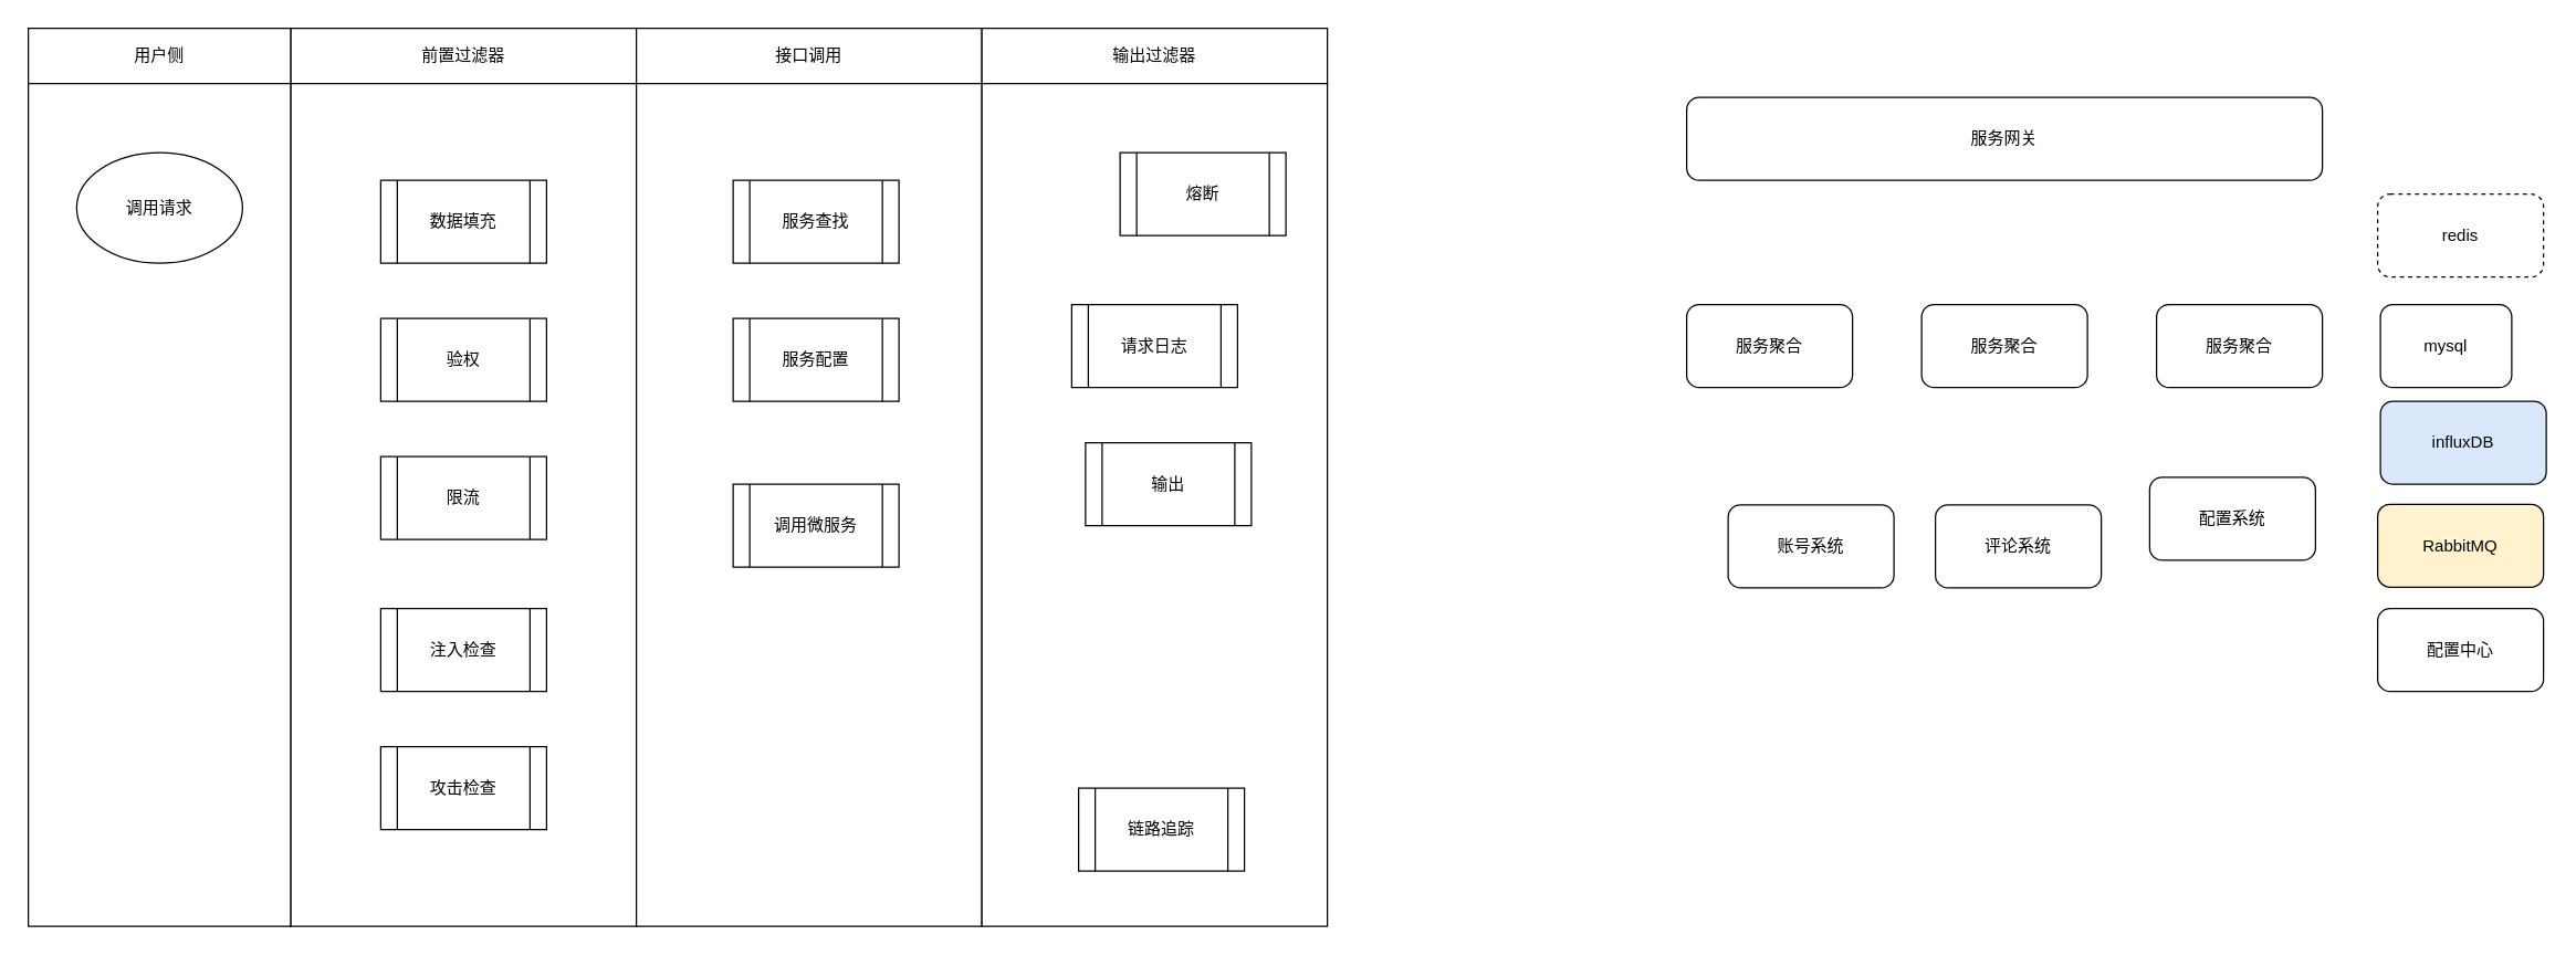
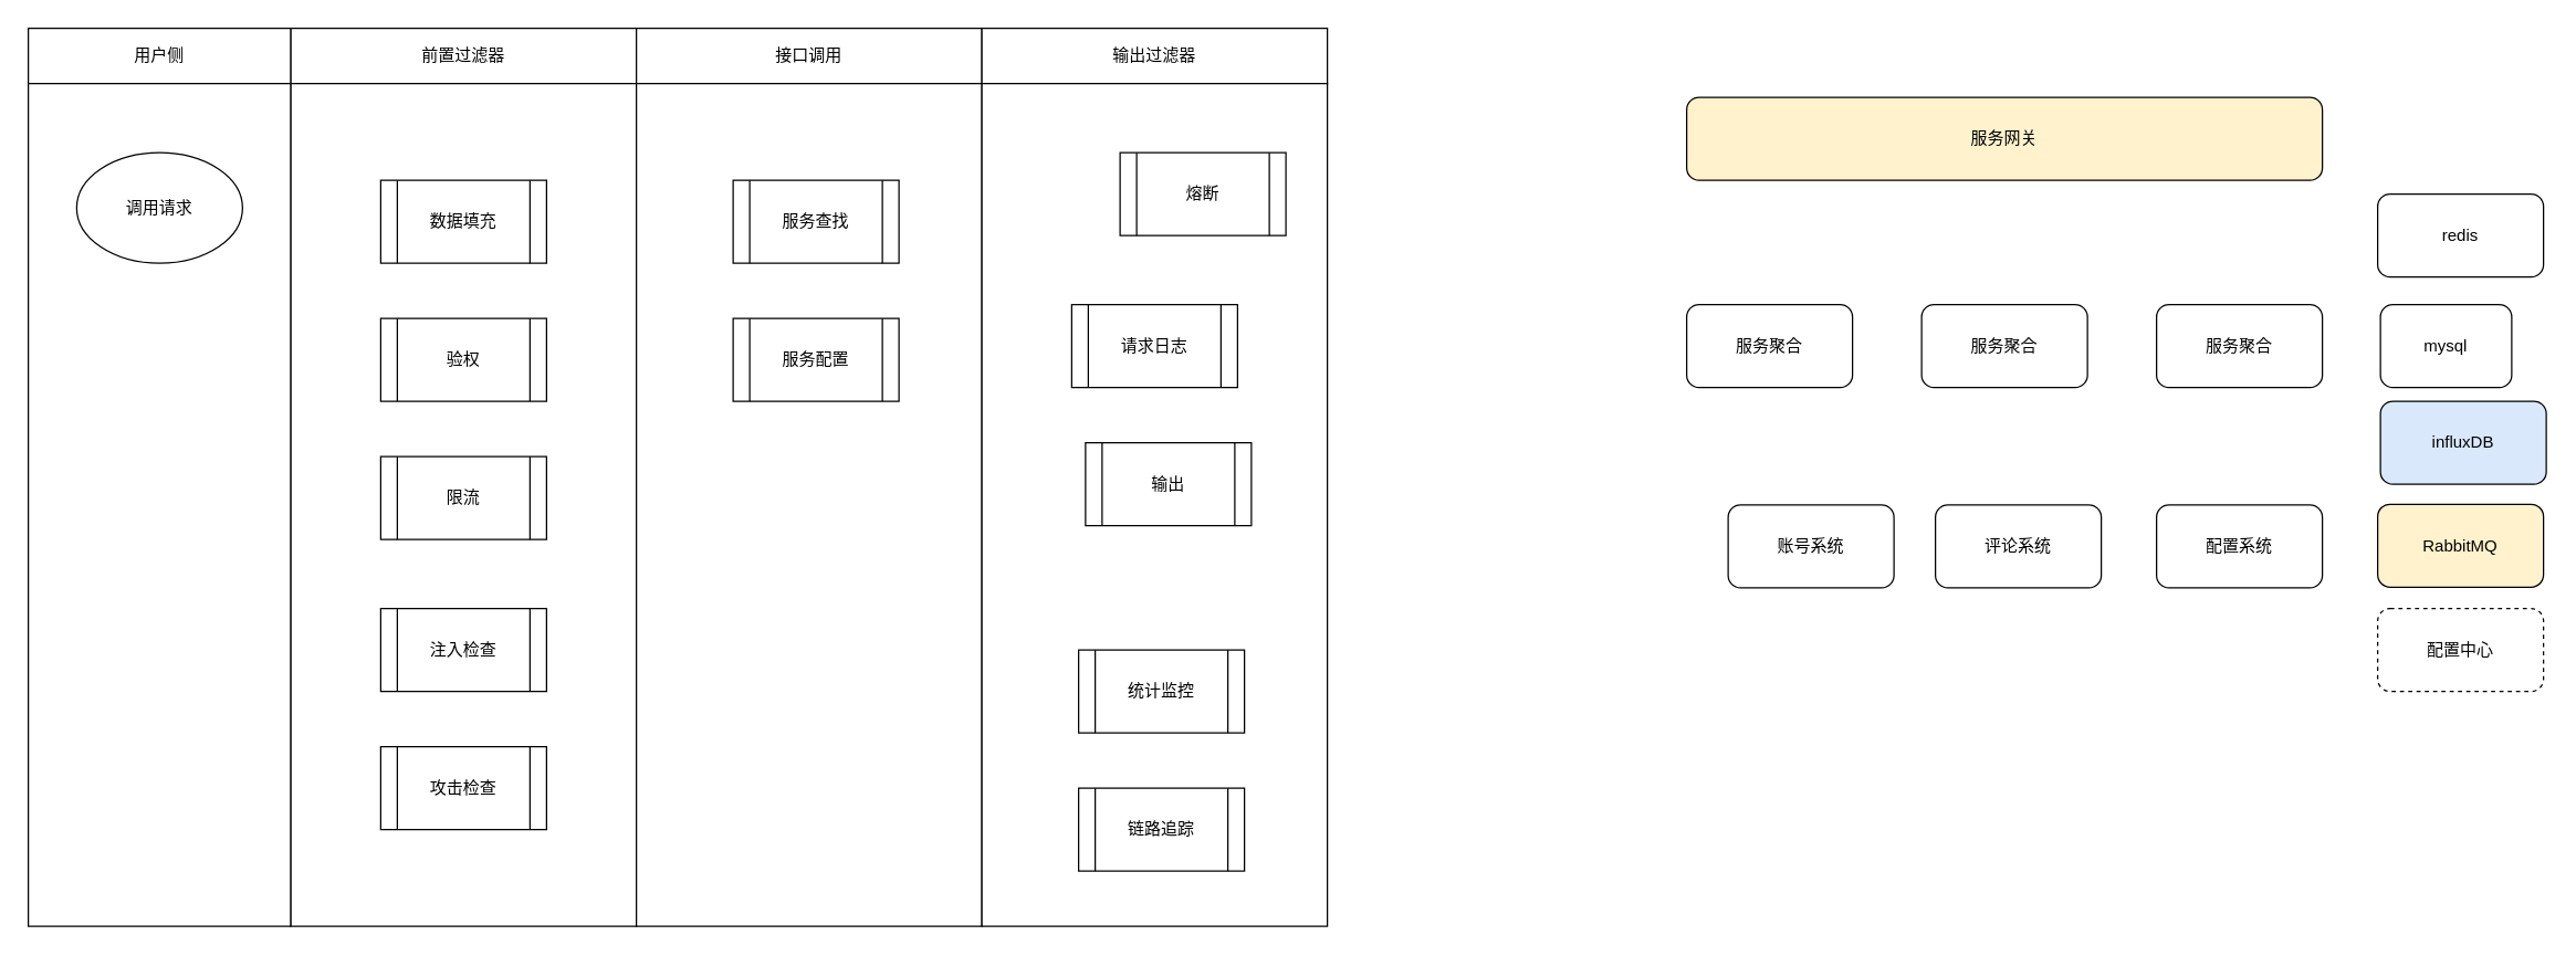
  <mxCell id="0" />
  <mxCell id="1" parent="0" />
  <mxCell id="2" value="" style="group" parent="1" vertex="1" connectable="0"><mxGeometry x="20" y="20" width="940" height="650" as="geometry" /></mxCell>
  <mxCell id="3" value="用户侧" style="rounded=0;whiteSpace=wrap;html=1;" parent="2" vertex="1"><mxGeometry width="190" height="40" as="geometry" /></mxCell>
  <mxCell id="4" value="前置过滤器" style="rounded=0;whiteSpace=wrap;html=1;" parent="2" vertex="1"><mxGeometry x="190" width="250" height="40" as="geometry" /></mxCell>
  <mxCell id="5" value="接口调用" style="rounded=0;whiteSpace=wrap;html=1;" parent="2" vertex="1"><mxGeometry x="440" width="250" height="40" as="geometry" /></mxCell>
  <mxCell id="6" value="输出过滤器" style="rounded=0;whiteSpace=wrap;html=1;" parent="2" vertex="1"><mxGeometry x="690" width="250" height="40" as="geometry" /></mxCell>
  <mxCell id="7" value="" style="rounded=0;whiteSpace=wrap;html=1;" parent="2" vertex="1"><mxGeometry y="40" width="190" height="610" as="geometry" /></mxCell>
  <mxCell id="8" value="" style="rounded=0;whiteSpace=wrap;html=1;" parent="2" vertex="1"><mxGeometry x="190" y="40" width="250" height="610" as="geometry" /></mxCell>
  <mxCell id="9" value="" style="rounded=0;whiteSpace=wrap;html=1;" parent="2" vertex="1"><mxGeometry x="440" y="40" width="250" height="610" as="geometry" /></mxCell>
  <mxCell id="10" value="" style="rounded=0;whiteSpace=wrap;html=1;" parent="2" vertex="1"><mxGeometry x="690" y="40" width="250" height="610" as="geometry" /></mxCell>
  <mxCell id="11" value="调用请求" style="ellipse;whiteSpace=wrap;html=1;" parent="2" vertex="1"><mxGeometry x="35" y="90" width="120" height="80" as="geometry" /></mxCell>
- <mxCell id="12" value="调用微服务" style="shape=process;whiteSpace=wrap;html=1;backgroundOutline=1;" parent="2" vertex="1"><mxGeometry x="510" y="330" width="120" height="60" as="geometry" /></mxCell>
  <mxCell id="13" value="数据填充" style="shape=process;whiteSpace=wrap;html=1;backgroundOutline=1;" parent="2" vertex="1"><mxGeometry x="255" y="110" width="120" height="60" as="geometry" /></mxCell>
  <mxCell id="14" value="验权&lt;span style=&quot;font-family: monospace ; font-size: 0px&quot;&gt;%3CmxGraphModel%3E%3Croot%3E%3CmxCell%20id%3D%220%22%2F%3E%3CmxCell%20id%3D%221%22%20parent%3D%220%22%2F%3E%3CmxCell%20id%3D%222%22%20value%3D%22%E6%95%B0%E6%8D%AE%E5%A1%AB%E5%85%85%22%20style%3D%22shape%3Dprocess%3BwhiteSpace%3Dwrap%3Bhtml%3D1%3BbackgroundOutline%3D1%3B%22%20vertex%3D%221%22%20parent%3D%221%22%3E%3CmxGeometry%20x%3D%22305%22%20y%3D%22200%22%20width%3D%22120%22%20height%3D%2260%22%20as%3D%22geometry%22%2F%3E%3C%2FmxCell%3E%3C%2Froot%3E%3C%2FmxGraphModel%3E&lt;/span&gt;" style="shape=process;whiteSpace=wrap;html=1;backgroundOutline=1;" parent="2" vertex="1"><mxGeometry x="255" y="210" width="120" height="60" as="geometry" /></mxCell>
  <mxCell id="15" value="限流" style="shape=process;whiteSpace=wrap;html=1;backgroundOutline=1;" parent="2" vertex="1"><mxGeometry x="255" y="310" width="120" height="60" as="geometry" /></mxCell>
  <mxCell id="16" value="熔断" style="shape=process;whiteSpace=wrap;html=1;backgroundOutline=1;" parent="2" vertex="1"><mxGeometry x="790" y="90" width="120" height="60" as="geometry" /></mxCell>
  <mxCell id="17" value="注入检查" style="shape=process;whiteSpace=wrap;html=1;backgroundOutline=1;" parent="2" vertex="1"><mxGeometry x="255" y="420" width="120" height="60" as="geometry" /></mxCell>
  <mxCell id="18" value="请求日志" style="shape=process;whiteSpace=wrap;html=1;backgroundOutline=1;" parent="2" vertex="1"><mxGeometry x="755" y="200" width="120" height="60" as="geometry" /></mxCell>
  <mxCell id="19" value="输出" style="shape=process;whiteSpace=wrap;html=1;backgroundOutline=1;" parent="2" vertex="1"><mxGeometry x="765" y="300" width="120" height="60" as="geometry" /></mxCell>
  <mxCell id="20" value="服务查找" style="shape=process;whiteSpace=wrap;html=1;backgroundOutline=1;" parent="2" vertex="1"><mxGeometry x="510" y="110" width="120" height="60" as="geometry" /></mxCell>
  <mxCell id="21" value="服务配置" style="shape=process;whiteSpace=wrap;html=1;backgroundOutline=1;" parent="2" vertex="1"><mxGeometry x="510" y="210" width="120" height="60" as="geometry" /></mxCell>
+ <mxCell id="22" value="统计监控" style="shape=process;whiteSpace=wrap;html=1;backgroundOutline=1;" parent="2" vertex="1"><mxGeometry x="760" y="450" width="120" height="60" as="geometry" /></mxCell>
  <mxCell id="23" value="链路追踪" style="shape=process;whiteSpace=wrap;html=1;backgroundOutline=1;" parent="2" vertex="1"><mxGeometry x="760" y="550" width="120" height="60" as="geometry" /></mxCell>
  <mxCell id="24" value="攻击检查" style="shape=process;whiteSpace=wrap;html=1;backgroundOutline=1;" parent="2" vertex="1"><mxGeometry x="255" y="520" width="120" height="60" as="geometry" /></mxCell>
  <mxCell id="25" value="" style="group" vertex="1" connectable="0" parent="1"><mxGeometry x="1220" y="70" width="622" height="430" as="geometry" /></mxCell>
- <mxCell id="26" value="服务网关" style="rounded=1;whiteSpace=wrap;html=1;" vertex="1" parent="25"><mxGeometry width="460" height="60" as="geometry" /></mxCell>
- <mxCell id="27" value="redis" style="rounded=1;whiteSpace=wrap;html=1;dashed=1;" vertex="1" parent="25"><mxGeometry x="500" y="70" width="120" height="60" as="geometry" /></mxCell>
+ <mxCell id="26" value="服务网关" style="rounded=1;whiteSpace=wrap;html=1;fillColor=#fff2cc;" vertex="1" parent="25"><mxGeometry width="460" height="60" as="geometry" /></mxCell>
+ <mxCell id="27" value="redis" style="rounded=1;whiteSpace=wrap;html=1;" vertex="1" parent="25"><mxGeometry x="500" y="70" width="120" height="60" as="geometry" /></mxCell>
  <mxCell id="28" value="账号系统" style="rounded=1;whiteSpace=wrap;html=1;" vertex="1" parent="25"><mxGeometry x="30" y="295" width="120" height="60" as="geometry" /></mxCell>
  <mxCell id="29" value="mysql" style="rounded=1;whiteSpace=wrap;html=1;" vertex="1" parent="25"><mxGeometry x="502" y="150" width="95" height="60" as="geometry" /></mxCell>
  <mxCell id="30" value="influxDB" style="rounded=1;whiteSpace=wrap;html=1;fillColor=#dae8fc;" vertex="1" parent="25"><mxGeometry x="502" y="220" width="120" height="60" as="geometry" /></mxCell>
  <mxCell id="31" value="评论系统" style="rounded=1;whiteSpace=wrap;html=1;" vertex="1" parent="25"><mxGeometry x="180" y="295" width="120" height="60" as="geometry" /></mxCell>
- <mxCell id="32" value="配置系统" style="rounded=1;whiteSpace=wrap;html=1;" vertex="1" parent="25"><mxGeometry x="335" y="275" width="120" height="60" as="geometry" /></mxCell>
+ <mxCell id="32" value="配置系统" style="rounded=1;whiteSpace=wrap;html=1;" vertex="1" parent="25"><mxGeometry x="340" y="295" width="120" height="60" as="geometry" /></mxCell>
  <mxCell id="33" value="服务聚合" style="rounded=1;whiteSpace=wrap;html=1;" vertex="1" parent="25"><mxGeometry y="150" width="120" height="60" as="geometry" /></mxCell>
  <mxCell id="34" value="服务聚合" style="rounded=1;whiteSpace=wrap;html=1;" vertex="1" parent="25"><mxGeometry x="170" y="150" width="120" height="60" as="geometry" /></mxCell>
  <mxCell id="35" value="服务聚合" style="rounded=1;whiteSpace=wrap;html=1;" vertex="1" parent="25"><mxGeometry x="340" y="150" width="120" height="60" as="geometry" /></mxCell>
  <mxCell id="36" value="RabbitMQ" style="rounded=1;whiteSpace=wrap;html=1;fillColor=#fff2cc;" vertex="1" parent="25"><mxGeometry x="500" y="294.5" width="120" height="60" as="geometry" /></mxCell>
- <mxCell id="37" value="配置中心" style="rounded=1;whiteSpace=wrap;html=1;" vertex="1" parent="25"><mxGeometry x="500" y="370" width="120" height="60" as="geometry" /></mxCell>
+ <mxCell id="37" value="配置中心" style="rounded=1;whiteSpace=wrap;html=1;dashed=1;" vertex="1" parent="25"><mxGeometry x="500" y="370" width="120" height="60" as="geometry" /></mxCell>
